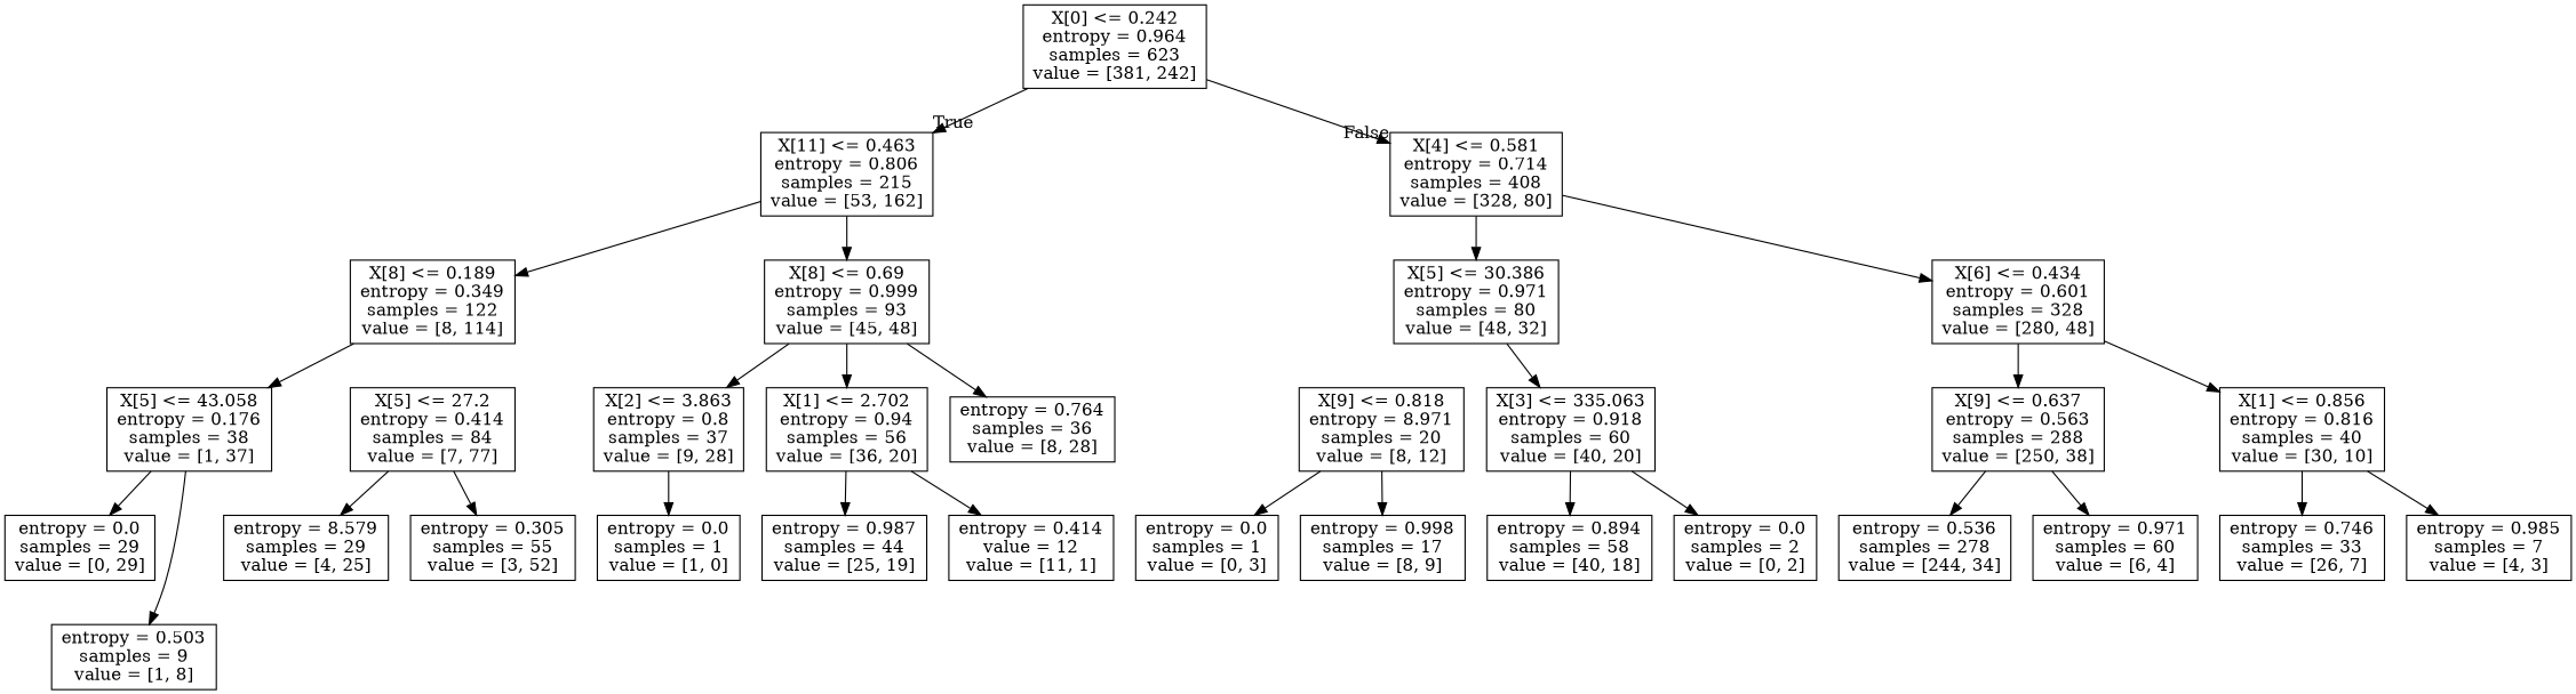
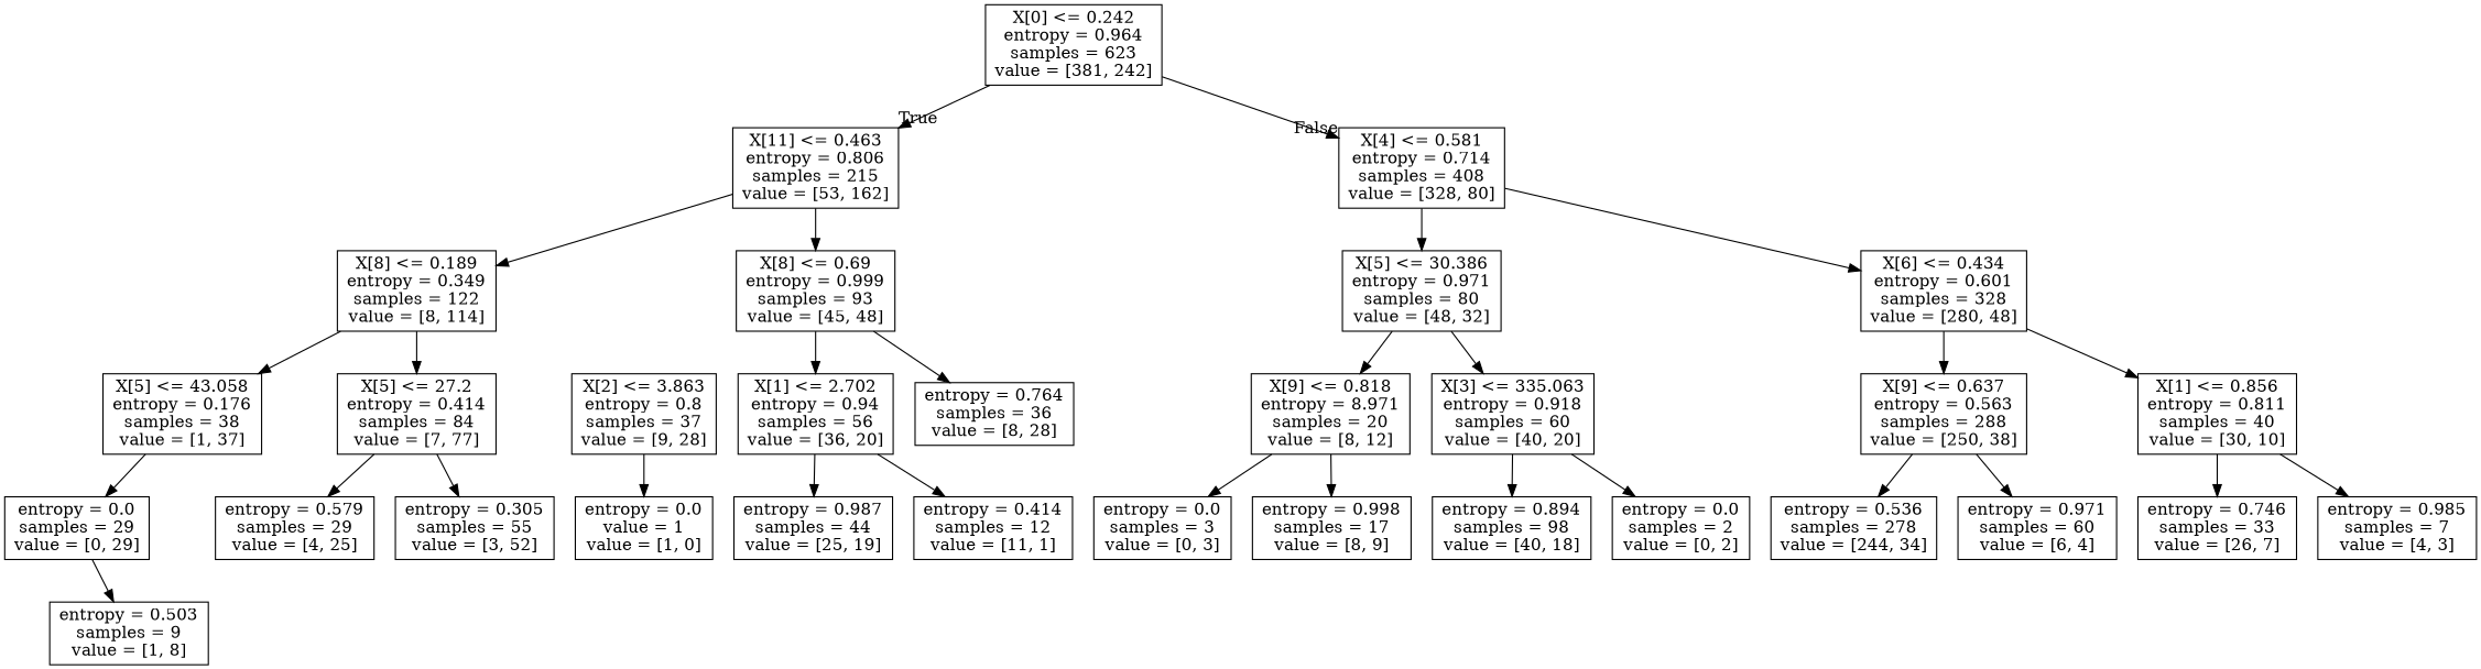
  digraph {
    node [shape=box]
    n1 [label="X[0] <= 0.242\nentropy = 0.964\nsamples = 623\nvalue = [381, 242]"]
    n2 [label="X[11] <= 0.463\nentropy = 0.806\nsamples = 215\nvalue = [53, 162]"]
    n3 [label="X[4] <= 0.581\nentropy = 0.714\nsamples = 408\nvalue = [328, 80]"]
    n4 [label="X[8] <= 0.189\nentropy = 0.349\nsamples = 122\nvalue = [8, 114]"]
    n5 [label="X[8] <= 0.69\nentropy = 0.999\nsamples = 93\nvalue = [45, 48]"]
    n6 [label="X[5] <= 30.386\nentropy = 0.971\nsamples = 80\nvalue = [48, 32]"]
    n7 [label="X[6] <= 0.434\nentropy = 0.601\nsamples = 328\nvalue = [280, 48]"]
    n8 [label="X[5] <= 43.058\nentropy = 0.176\nsamples = 38\nvalue = [1, 37]"]
    n9 [label="X[5] <= 27.2\nentropy = 0.414\nsamples = 84\nvalue = [7, 77]"]
    n10 [label="X[2] <= 3.863\nentropy = 0.8\nsamples = 37\nvalue = [9, 28]"]
    n11 [label="X[1] <= 2.702\nentropy = 0.94\nsamples = 56\nvalue = [36, 20]"]
    n12 [label="entropy = 0.764\nsamples = 36\nvalue = [8, 28]"]
    n13 [label="entropy = 0.0\nsamples = 29\nvalue = [0, 29]"]
    n14 [label="entropy = 0.503\nsamples = 9\nvalue = [1, 8]"]
-   n15 [label="entropy = 8.579\nsamples = 29\nvalue = [4, 25]"]
+   n15 [label="entropy = 0.579\nsamples = 29\nvalue = [4, 25]"]
    n16 [label="entropy = 0.305\nsamples = 55\nvalue = [3, 52]"]
-   n17 [label="entropy = 0.0\nsamples = 1\nvalue = [1, 0]"]
+   n17 [label="entropy = 0.0\nvalue = 1\nvalue = [1, 0]"]
    n18 [label="entropy = 0.987\nsamples = 44\nvalue = [25, 19]"]
-   n19 [label="entropy = 0.414\nvalue = 12\nvalue = [11, 1]"]
+   n19 [label="entropy = 0.414\nsamples = 12\nvalue = [11, 1]"]
    n20 [label="X[9] <= 0.818\nentropy = 8.971\nsamples = 20\nvalue = [8, 12]"]
    n21 [label="X[3] <= 335.063\nentropy = 0.918\nsamples = 60\nvalue = [40, 20]"]
    n22 [label="X[9] <= 0.637\nentropy = 0.563\nsamples = 288\nvalue = [250, 38]"]
-   n23 [label="X[1] <= 0.856\nentropy = 0.816\nsamples = 40\nvalue = [30, 10]"]
-   n24 [label="entropy = 0.0\nsamples = 1\nvalue = [0, 3]"]
+   n23 [label="X[1] <= 0.856\nentropy = 0.811\nsamples = 40\nvalue = [30, 10]"]
+   n24 [label="entropy = 0.0\nsamples = 3\nvalue = [0, 3]"]
    n25 [label="entropy = 0.998\nsamples = 17\nvalue = [8, 9]"]
-   n26 [label="entropy = 0.894\nsamples = 58\nvalue = [40, 18]"]
+   n26 [label="entropy = 0.894\nsamples = 98\nvalue = [40, 18]"]
    n27 [label="entropy = 0.0\nsamples = 2\nvalue = [0, 2]"]
    n28 [label="entropy = 0.536\nsamples = 278\nvalue = [244, 34]"]
    n29 [label="entropy = 0.971\nsamples = 60\nvalue = [6, 4]"]
    n30 [label="entropy = 0.746\nsamples = 33\nvalue = [26, 7]"]
    n31 [label="entropy = 0.985\nsamples = 7\nvalue = [4, 3]"]
    n1 -> n2 [headlabel=True labelangle=45 labeldistance=2.5]
    n1 -> n3 [headlabel=False labelangle=-45 labeldistance=2.5]
    n2 -> n4
    n2 -> n5
    n3 -> n6
    n3 -> n7
    n4 -> n8
-   n5 -> n10
+   n4 -> n9
    n5 -> n11
    n5 -> n12
+   n6 -> n20
    n6 -> n21
    n7 -> n22
    n7 -> n23
    n8 -> n13
-   n8 -> n14
+   n13 -> n14
    n9 -> n15
    n9 -> n16
    n10 -> n17
    n11 -> n18
    n11 -> n19
    n20 -> n24
    n20 -> n25
    n21 -> n26
    n21 -> n27
    n22 -> n28
    n22 -> n29
    n23 -> n30
    n23 -> n31
  }
